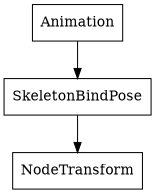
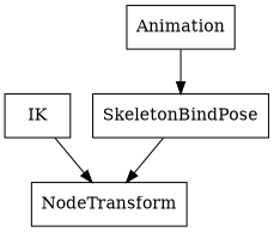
  digraph {
    fontname="DejaVu Serif"
    rankdir=TB
    node [fontname="DejaVu Serif" shape=record]
    edge [fontname="DejaVu Serif"]
    SkeletonBindPose
    NodeTransform
+   IK
    Animation
    SkeletonBindPose -> NodeTransform
+   IK -> NodeTransform
    Animation -> SkeletonBindPose
  }
